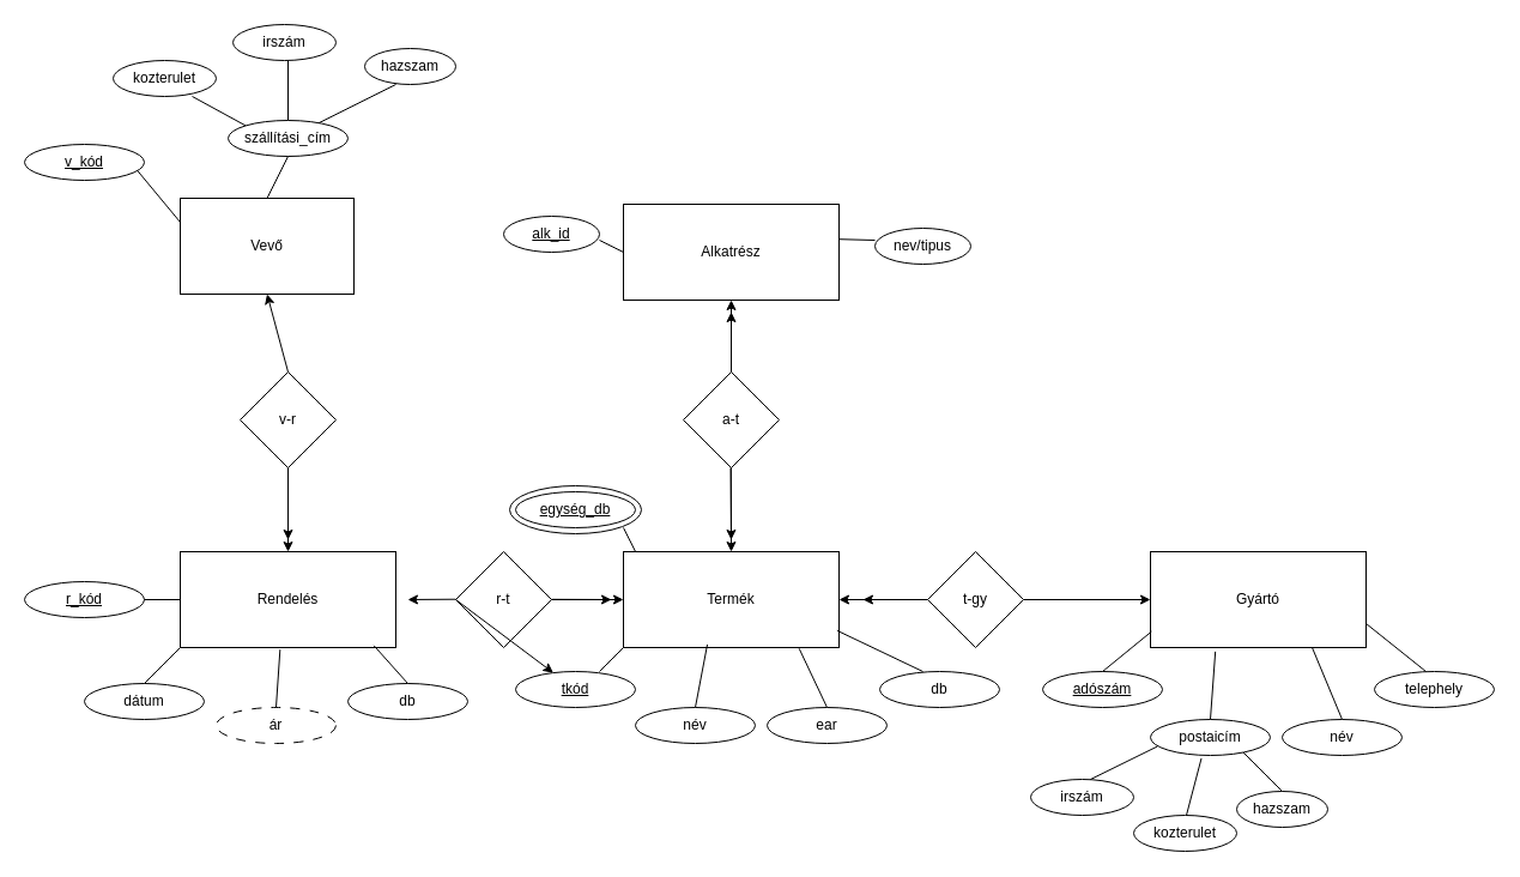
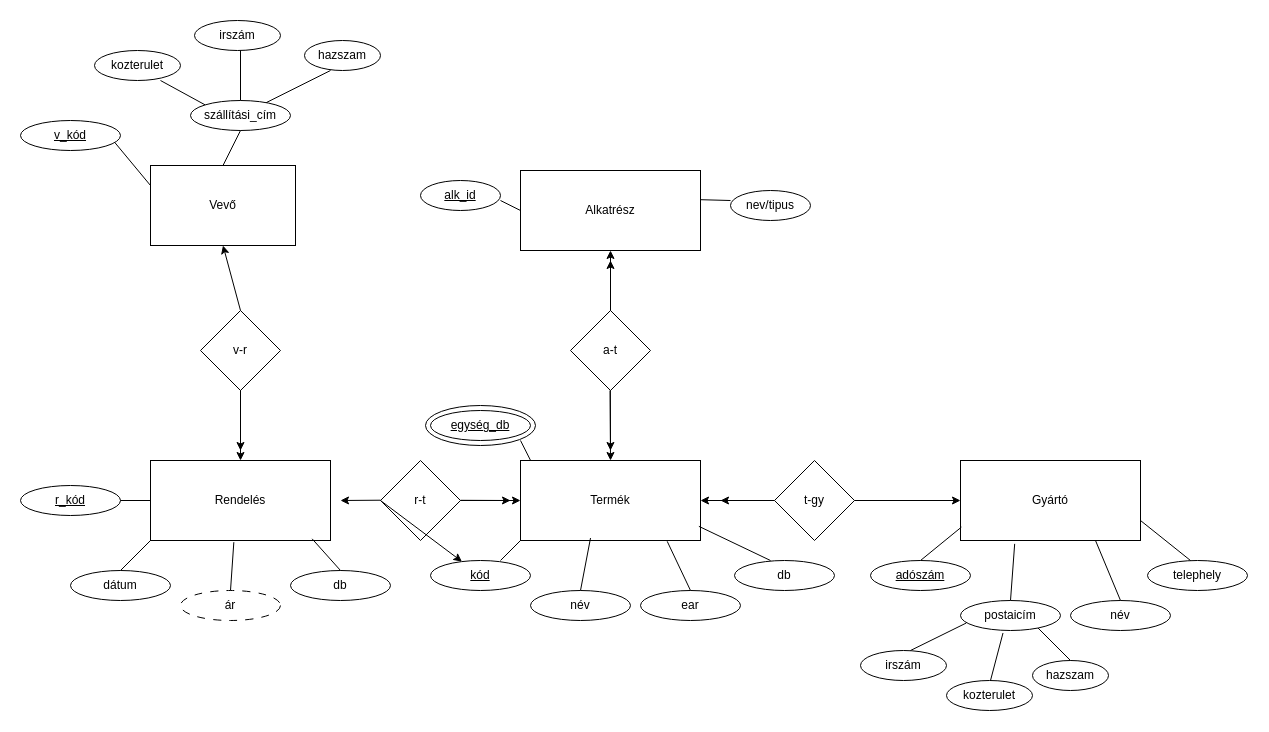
  <mxCell id="0" />
  <mxCell id="1" parent="0" />
  <mxCell id="2" value="Termék" style="rounded=0;whiteSpace=wrap;html=1;" parent="1" vertex="1"><mxGeometry x="520" y="460" width="180" height="80" as="geometry" /></mxCell>
  <mxCell id="3" value="Gyártó" style="rounded=0;whiteSpace=wrap;html=1;" parent="1" vertex="1"><mxGeometry x="960" y="460" width="180" height="80" as="geometry" /></mxCell>
  <mxCell id="4" value="t-gy" style="rhombus;whiteSpace=wrap;html=1;" parent="1" vertex="1"><mxGeometry x="774" y="460" width="80" height="80" as="geometry" /></mxCell>
  <mxCell id="5" value="" style="endArrow=classic;html=1;rounded=0;entryX=0;entryY=0.5;entryDx=0;entryDy=0;" parent="1" target="3" edge="1"><mxGeometry width="50" height="50" relative="1" as="geometry"><mxPoint x="854" y="500" as="sourcePoint" /><mxPoint x="904" y="450" as="targetPoint" /></mxGeometry></mxCell>
  <mxCell id="6" value="" style="endArrow=classic;html=1;rounded=0;entryX=1;entryY=0.5;entryDx=0;entryDy=0;" parent="1" target="2" edge="1"><mxGeometry width="50" height="50" relative="1" as="geometry"><mxPoint x="774" y="500" as="sourcePoint" /><mxPoint x="824" y="450" as="targetPoint" /></mxGeometry></mxCell>
  <mxCell id="7" value="" style="endArrow=classic;html=1;rounded=0;" parent="1" edge="1"><mxGeometry width="50" height="50" relative="1" as="geometry"><mxPoint x="770" y="500" as="sourcePoint" /><mxPoint x="720" y="500" as="targetPoint" /></mxGeometry></mxCell>
- <mxCell id="8" value="&lt;u&gt;tkód&lt;/u&gt;" style="ellipse;whiteSpace=wrap;html=1;" parent="1" vertex="1"><mxGeometry x="430" y="560" width="100" height="30" as="geometry" /></mxCell>
+ <mxCell id="8" value="&lt;u&gt;kód&lt;/u&gt;" style="ellipse;whiteSpace=wrap;html=1;" parent="1" vertex="1"><mxGeometry x="430" y="560" width="100" height="30" as="geometry" /></mxCell>
  <mxCell id="9" value="név" style="ellipse;whiteSpace=wrap;html=1;" parent="1" vertex="1"><mxGeometry x="530" y="590" width="100" height="30" as="geometry" /></mxCell>
  <mxCell id="10" value="ear" style="ellipse;whiteSpace=wrap;html=1;" parent="1" vertex="1"><mxGeometry x="640" y="590" width="100" height="30" as="geometry" /></mxCell>
  <mxCell id="11" value="&lt;u&gt;adószám&lt;/u&gt;" style="ellipse;whiteSpace=wrap;html=1;" parent="1" vertex="1"><mxGeometry x="870" y="560" width="100" height="30" as="geometry" /></mxCell>
  <mxCell id="12" value="postaicím" style="ellipse;whiteSpace=wrap;html=1;" parent="1" vertex="1"><mxGeometry x="960" y="600" width="100" height="30" as="geometry" /></mxCell>
  <mxCell id="13" value="telephely" style="ellipse;whiteSpace=wrap;html=1;" parent="1" vertex="1"><mxGeometry x="1147" y="560" width="100" height="30" as="geometry" /></mxCell>
  <mxCell id="14" value="db" style="ellipse;whiteSpace=wrap;html=1;" parent="1" vertex="1"><mxGeometry x="734" y="560" width="100" height="30" as="geometry" /></mxCell>
  <mxCell id="15" value="név" style="ellipse;whiteSpace=wrap;html=1;" parent="1" vertex="1"><mxGeometry x="1070" y="600" width="100" height="30" as="geometry" /></mxCell>
  <mxCell id="16" value="irszám" style="ellipse;whiteSpace=wrap;html=1;" parent="1" vertex="1"><mxGeometry x="860" y="650" width="86" height="30" as="geometry" /></mxCell>
  <mxCell id="17" value="kozterulet" style="ellipse;whiteSpace=wrap;html=1;" parent="1" vertex="1"><mxGeometry x="946" y="680" width="86" height="30" as="geometry" /></mxCell>
  <mxCell id="18" value="hazszam" style="ellipse;whiteSpace=wrap;html=1;" parent="1" vertex="1"><mxGeometry x="1032" y="660" width="76" height="30" as="geometry" /></mxCell>
  <mxCell id="19" value="Alkatrész" style="rounded=0;whiteSpace=wrap;html=1;" parent="1" vertex="1"><mxGeometry x="520" y="170" width="180" height="80" as="geometry" /></mxCell>
  <mxCell id="20" value="a-t" style="rhombus;whiteSpace=wrap;html=1;" parent="1" vertex="1"><mxGeometry x="570" y="310" width="80" height="80" as="geometry" /></mxCell>
  <mxCell id="21" value="" style="endArrow=classic;html=1;rounded=0;entryX=0.5;entryY=1;entryDx=0;entryDy=0;" parent="1" target="19" edge="1"><mxGeometry width="50" height="50" relative="1" as="geometry"><mxPoint x="610" y="310" as="sourcePoint" /><mxPoint x="660" y="260" as="targetPoint" /></mxGeometry></mxCell>
  <mxCell id="22" value="" style="endArrow=classic;html=1;rounded=0;" parent="1" edge="1"><mxGeometry width="50" height="50" relative="1" as="geometry"><mxPoint x="609.71" y="390" as="sourcePoint" /><mxPoint x="610" y="460" as="targetPoint" /></mxGeometry></mxCell>
  <mxCell id="23" value="" style="endArrow=classic;html=1;rounded=0;" parent="1" edge="1"><mxGeometry width="50" height="50" relative="1" as="geometry"><mxPoint x="609.71" y="390" as="sourcePoint" /><mxPoint x="610" y="450" as="targetPoint" /></mxGeometry></mxCell>
  <mxCell id="24" value="nev/tipus" style="ellipse;whiteSpace=wrap;html=1;" parent="1" vertex="1"><mxGeometry x="730" y="190" width="80" height="30" as="geometry" /></mxCell>
  <mxCell id="25" value="" style="endArrow=classic;html=1;rounded=0;" parent="1" edge="1"><mxGeometry width="50" height="50" relative="1" as="geometry"><mxPoint x="610" y="310" as="sourcePoint" /><mxPoint x="610" y="260" as="targetPoint" /></mxGeometry></mxCell>
  <mxCell id="26" value="&lt;u&gt;alk_id&lt;/u&gt;" style="ellipse;whiteSpace=wrap;html=1;" parent="1" vertex="1"><mxGeometry x="420" y="180" width="80" height="30" as="geometry" /></mxCell>
  <mxCell id="27" value="&lt;u&gt;egység_db&lt;/u&gt;" style="ellipse;whiteSpace=wrap;html=1;fillColor=none;" parent="1" vertex="1"><mxGeometry x="430" y="410" width="100" height="30" as="geometry" /></mxCell>
  <mxCell id="28" value="" style="ellipse;whiteSpace=wrap;html=1;fillColor=none;" parent="1" vertex="1"><mxGeometry x="425" y="405" width="110" height="40" as="geometry" /></mxCell>
  <mxCell id="29" value="" style="endArrow=none;html=1;rounded=0;entryX=0;entryY=1;entryDx=0;entryDy=0;" parent="1" target="2" edge="1"><mxGeometry width="50" height="50" relative="1" as="geometry"><mxPoint x="500" y="560" as="sourcePoint" /><mxPoint x="550" y="510" as="targetPoint" /></mxGeometry></mxCell>
  <mxCell id="30" value="" style="endArrow=none;html=1;rounded=0;entryX=0.389;entryY=0.969;entryDx=0;entryDy=0;entryPerimeter=0;" parent="1" target="2" edge="1"><mxGeometry width="50" height="50" relative="1" as="geometry"><mxPoint x="580" y="590" as="sourcePoint" /><mxPoint x="630" y="540" as="targetPoint" /></mxGeometry></mxCell>
  <mxCell id="31" value="" style="endArrow=none;html=1;rounded=0;entryX=0.815;entryY=1.01;entryDx=0;entryDy=0;entryPerimeter=0;" parent="1" target="2" edge="1"><mxGeometry width="50" height="50" relative="1" as="geometry"><mxPoint x="690" y="590" as="sourcePoint" /><mxPoint x="740" y="540" as="targetPoint" /></mxGeometry></mxCell>
  <mxCell id="32" value="" style="endArrow=none;html=1;rounded=0;entryX=0.991;entryY=0.823;entryDx=0;entryDy=0;entryPerimeter=0;" parent="1" target="2" edge="1"><mxGeometry width="50" height="50" relative="1" as="geometry"><mxPoint x="770" y="560" as="sourcePoint" /><mxPoint x="820" y="510" as="targetPoint" /></mxGeometry></mxCell>
  <mxCell id="33" value="" style="endArrow=none;html=1;rounded=0;entryX=0.005;entryY=0.833;entryDx=0;entryDy=0;entryPerimeter=0;" parent="1" target="3" edge="1"><mxGeometry width="50" height="50" relative="1" as="geometry"><mxPoint x="920" y="560" as="sourcePoint" /><mxPoint x="970" y="510" as="targetPoint" /></mxGeometry></mxCell>
  <mxCell id="34" value="" style="endArrow=none;html=1;rounded=0;entryX=0.301;entryY=1.042;entryDx=0;entryDy=0;entryPerimeter=0;" parent="1" target="3" edge="1"><mxGeometry width="50" height="50" relative="1" as="geometry"><mxPoint x="1010" y="600" as="sourcePoint" /><mxPoint x="1060" y="550" as="targetPoint" /></mxGeometry></mxCell>
  <mxCell id="35" value="" style="endArrow=none;html=1;rounded=0;entryX=0.75;entryY=1;entryDx=0;entryDy=0;" parent="1" target="3" edge="1"><mxGeometry width="50" height="50" relative="1" as="geometry"><mxPoint x="1120" y="600" as="sourcePoint" /><mxPoint x="1170" y="550" as="targetPoint" /></mxGeometry></mxCell>
  <mxCell id="36" value="" style="endArrow=none;html=1;rounded=0;entryX=1;entryY=0.75;entryDx=0;entryDy=0;" parent="1" target="3" edge="1"><mxGeometry width="50" height="50" relative="1" as="geometry"><mxPoint x="1190" y="560" as="sourcePoint" /><mxPoint x="1240" y="510" as="targetPoint" /></mxGeometry></mxCell>
  <mxCell id="37" value="" style="endArrow=none;html=1;rounded=0;entryX=0.058;entryY=0.75;entryDx=0;entryDy=0;entryPerimeter=0;" parent="1" target="12" edge="1"><mxGeometry width="50" height="50" relative="1" as="geometry"><mxPoint x="910" y="650" as="sourcePoint" /><mxPoint x="960" y="600" as="targetPoint" /></mxGeometry></mxCell>
  <mxCell id="38" value="" style="endArrow=none;html=1;rounded=0;entryX=0.425;entryY=1.083;entryDx=0;entryDy=0;entryPerimeter=0;" parent="1" target="12" edge="1"><mxGeometry width="50" height="50" relative="1" as="geometry"><mxPoint x="990" y="680" as="sourcePoint" /><mxPoint x="1040" y="630" as="targetPoint" /></mxGeometry></mxCell>
  <mxCell id="39" value="" style="endArrow=none;html=1;rounded=0;entryX=0.775;entryY=0.917;entryDx=0;entryDy=0;entryPerimeter=0;" parent="1" target="12" edge="1"><mxGeometry width="50" height="50" relative="1" as="geometry"><mxPoint x="1070" y="660" as="sourcePoint" /><mxPoint x="1120" y="610" as="targetPoint" /></mxGeometry></mxCell>
  <mxCell id="40" value="" style="endArrow=none;html=1;rounded=0;entryX=0.056;entryY=0;entryDx=0;entryDy=0;entryPerimeter=0;" parent="1" target="2" edge="1"><mxGeometry width="50" height="50" relative="1" as="geometry"><mxPoint x="520" y="440" as="sourcePoint" /><mxPoint x="570" y="390" as="targetPoint" /></mxGeometry></mxCell>
  <mxCell id="41" value="" style="endArrow=none;html=1;rounded=0;entryX=0;entryY=0.5;entryDx=0;entryDy=0;" parent="1" target="19" edge="1"><mxGeometry width="50" height="50" relative="1" as="geometry"><mxPoint x="500" y="200" as="sourcePoint" /><mxPoint x="550" y="150" as="targetPoint" /></mxGeometry></mxCell>
  <mxCell id="42" value="" style="endArrow=none;html=1;rounded=0;exitX=1;exitY=0.365;exitDx=0;exitDy=0;exitPerimeter=0;" parent="1" source="19" edge="1"><mxGeometry width="50" height="50" relative="1" as="geometry"><mxPoint x="680" y="250" as="sourcePoint" /><mxPoint x="730" y="200" as="targetPoint" /></mxGeometry></mxCell>
  <mxCell id="43" value="Rendelés" style="rounded=0;whiteSpace=wrap;html=1;" vertex="1" parent="1"><mxGeometry x="150" y="460" width="180" height="80" as="geometry" /></mxCell>
  <mxCell id="44" value="r-t" style="rhombus;whiteSpace=wrap;html=1;" vertex="1" parent="1"><mxGeometry x="380" y="460" width="80" height="80" as="geometry" /></mxCell>
  <mxCell id="45" value="" style="endArrow=classic;html=1;rounded=0;entryX=0;entryY=0.5;entryDx=0;entryDy=0;" edge="1" parent="1" target="2"><mxGeometry width="50" height="50" relative="1" as="geometry"><mxPoint x="460" y="500" as="sourcePoint" /><mxPoint x="510" y="450" as="targetPoint" /></mxGeometry></mxCell>
  <mxCell id="46" value="" style="endArrow=classic;html=1;rounded=0;" edge="1" parent="1"><mxGeometry width="50" height="50" relative="1" as="geometry"><mxPoint x="460" y="499.8" as="sourcePoint" /><mxPoint x="510" y="500" as="targetPoint" /></mxGeometry></mxCell>
  <mxCell id="47" value="" style="endArrow=classic;html=1;rounded=0;exitX=0;exitY=0.5;exitDx=0;exitDy=0;" edge="1" parent="1" source="44" target="8"><mxGeometry width="50" height="50" relative="1" as="geometry"><mxPoint x="520" y="550" as="sourcePoint" /><mxPoint x="570" y="500" as="targetPoint" /></mxGeometry></mxCell>
  <mxCell id="48" value="" style="endArrow=classic;html=1;rounded=0;exitX=0;exitY=0.5;exitDx=0;exitDy=0;" edge="1" parent="1"><mxGeometry width="50" height="50" relative="1" as="geometry"><mxPoint x="380" y="499.71" as="sourcePoint" /><mxPoint x="340" y="500" as="targetPoint" /></mxGeometry></mxCell>
  <mxCell id="49" value="dátum" style="ellipse;whiteSpace=wrap;html=1;" vertex="1" parent="1"><mxGeometry x="70" y="570" width="100" height="30" as="geometry" /></mxCell>
  <mxCell id="50" value="ár" style="ellipse;whiteSpace=wrap;html=1;dashed=1;dashPattern=8 8;" vertex="1" parent="1"><mxGeometry x="180" y="590" width="100" height="30" as="geometry" /></mxCell>
  <mxCell id="51" value="db" style="ellipse;whiteSpace=wrap;html=1;" vertex="1" parent="1"><mxGeometry x="290" y="570" width="100" height="30" as="geometry" /></mxCell>
  <mxCell id="52" value="" style="endArrow=none;html=1;rounded=0;entryX=0;entryY=1;entryDx=0;entryDy=0;" edge="1" parent="1" target="43"><mxGeometry width="50" height="50" relative="1" as="geometry"><mxPoint x="120" y="570" as="sourcePoint" /><mxPoint x="170" y="520" as="targetPoint" /></mxGeometry></mxCell>
  <mxCell id="53" value="" style="endArrow=none;html=1;rounded=0;entryX=0.463;entryY=1.021;entryDx=0;entryDy=0;entryPerimeter=0;" edge="1" parent="1" target="43"><mxGeometry width="50" height="50" relative="1" as="geometry"><mxPoint x="230" y="590" as="sourcePoint" /><mxPoint x="280" y="540" as="targetPoint" /></mxGeometry></mxCell>
  <mxCell id="54" value="" style="endArrow=none;html=1;rounded=0;entryX=0.898;entryY=0.979;entryDx=0;entryDy=0;entryPerimeter=0;" edge="1" parent="1" target="43"><mxGeometry width="50" height="50" relative="1" as="geometry"><mxPoint x="340" y="570" as="sourcePoint" /><mxPoint x="390" y="520" as="targetPoint" /></mxGeometry></mxCell>
  <mxCell id="55" value="Vevő" style="rounded=0;whiteSpace=wrap;html=1;" vertex="1" parent="1"><mxGeometry x="150" y="165" width="145" height="80" as="geometry" /></mxCell>
  <mxCell id="56" value="v-r" style="rhombus;whiteSpace=wrap;html=1;" vertex="1" parent="1"><mxGeometry x="200" y="310" width="80" height="80" as="geometry" /></mxCell>
  <mxCell id="57" value="" style="endArrow=classic;html=1;rounded=0;entryX=0.5;entryY=1;entryDx=0;entryDy=0;" edge="1" parent="1" target="55"><mxGeometry width="50" height="50" relative="1" as="geometry"><mxPoint x="240" y="310" as="sourcePoint" /><mxPoint x="290" y="260" as="targetPoint" /></mxGeometry></mxCell>
  <mxCell id="58" value="" style="endArrow=classic;html=1;rounded=0;entryX=0.5;entryY=0;entryDx=0;entryDy=0;" edge="1" parent="1" target="43"><mxGeometry width="50" height="50" relative="1" as="geometry"><mxPoint x="240" y="390" as="sourcePoint" /><mxPoint x="290" y="340" as="targetPoint" /></mxGeometry></mxCell>
  <mxCell id="59" value="" style="endArrow=classic;html=1;rounded=0;" edge="1" parent="1"><mxGeometry width="50" height="50" relative="1" as="geometry"><mxPoint x="240" y="390" as="sourcePoint" /><mxPoint x="240" y="450" as="targetPoint" /></mxGeometry></mxCell>
  <mxCell id="60" value="&lt;u&gt;r_kód&lt;/u&gt;" style="ellipse;whiteSpace=wrap;html=1;" vertex="1" parent="1"><mxGeometry x="20" y="485" width="100" height="30" as="geometry" /></mxCell>
  <mxCell id="61" value="&lt;u&gt;v_kód&lt;/u&gt;" style="ellipse;whiteSpace=wrap;html=1;" vertex="1" parent="1"><mxGeometry x="20" y="120" width="100" height="30" as="geometry" /></mxCell>
  <mxCell id="62" value="szállítási_cím" style="ellipse;whiteSpace=wrap;html=1;" vertex="1" parent="1"><mxGeometry x="190" y="100" width="100" height="30" as="geometry" /></mxCell>
  <mxCell id="63" value="irszám" style="ellipse;whiteSpace=wrap;html=1;" vertex="1" parent="1"><mxGeometry x="194" y="20" width="86" height="30" as="geometry" /></mxCell>
  <mxCell id="64" value="kozterulet" style="ellipse;whiteSpace=wrap;html=1;" vertex="1" parent="1"><mxGeometry x="94" y="50" width="86" height="30" as="geometry" /></mxCell>
  <mxCell id="65" value="hazszam" style="ellipse;whiteSpace=wrap;html=1;" vertex="1" parent="1"><mxGeometry x="304" y="40" width="76" height="30" as="geometry" /></mxCell>
  <mxCell id="66" value="" style="endArrow=none;html=1;rounded=0;entryX=0;entryY=0.5;entryDx=0;entryDy=0;" edge="1" parent="1" target="43"><mxGeometry width="50" height="50" relative="1" as="geometry"><mxPoint x="120" y="500" as="sourcePoint" /><mxPoint x="170" y="450" as="targetPoint" /></mxGeometry></mxCell>
  <mxCell id="67" value="" style="endArrow=none;html=1;rounded=0;entryX=0;entryY=0.25;entryDx=0;entryDy=0;exitX=0.943;exitY=0.733;exitDx=0;exitDy=0;exitPerimeter=0;" edge="1" parent="1" source="61" target="55"><mxGeometry width="50" height="50" relative="1" as="geometry"><mxPoint x="110" y="150" as="sourcePoint" /><mxPoint x="160" y="100" as="targetPoint" /></mxGeometry></mxCell>
  <mxCell id="68" value="" style="endArrow=none;html=1;rounded=0;entryX=0.5;entryY=0;entryDx=0;entryDy=0;" edge="1" parent="1" target="55"><mxGeometry width="50" height="50" relative="1" as="geometry"><mxPoint x="240" y="130" as="sourcePoint" /><mxPoint x="290" as="targetPoint" y="80" /></mxGeometry></mxCell>
  <mxCell id="69" value="" style="endArrow=none;html=1;rounded=0;entryX=0;entryY=0;entryDx=0;entryDy=0;" edge="1" parent="1" target="62"><mxGeometry width="50" height="50" relative="1" as="geometry"><mxPoint x="160" as="sourcePoint" y="80" /><mxPoint x="195" y="105" as="targetPoint" /></mxGeometry></mxCell>
  <mxCell id="70" value="" style="endArrow=none;html=1;rounded=0;exitX=0.5;exitY=0;exitDx=0;exitDy=0;" edge="1" parent="1" source="62"><mxGeometry width="50" height="50" relative="1" as="geometry"><mxPoint x="190" y="100" as="sourcePoint" /><mxPoint x="240" y="50" as="targetPoint" /></mxGeometry></mxCell>
  <mxCell id="71" value="" style="endArrow=none;html=1;rounded=0;" edge="1" parent="1" source="62"><mxGeometry width="50" height="50" relative="1" as="geometry"><mxPoint x="280" y="120" as="sourcePoint" /><mxPoint x="330" y="70" as="targetPoint" /></mxGeometry></mxCell>
